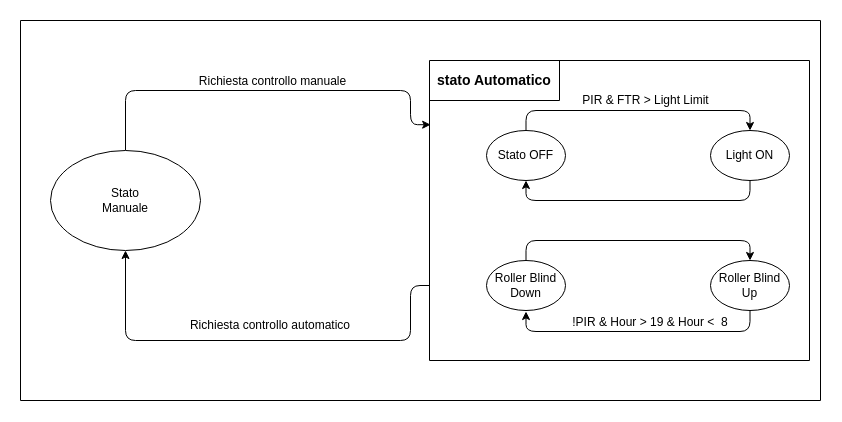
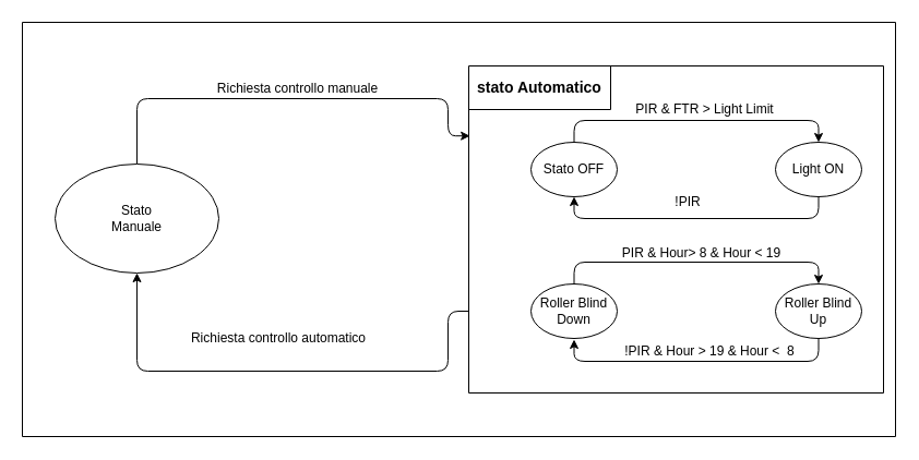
  <mxCell id="0" />
  <mxCell id="1" parent="0" />
  <mxCell id="2" value="" style="swimlane;startSize=0;" vertex="1" parent="1"><mxGeometry x="20" y="20" width="800" height="380" as="geometry" /></mxCell>
  <mxCell id="3" style="edgeStyle=orthogonalEdgeStyle;orthogonalLoop=1;jettySize=auto;html=1;exitX=0.5;exitY=0;exitDx=0;exitDy=0;entryX=0.003;entryY=0.285;entryDx=0;entryDy=0;entryPerimeter=0;strokeColor=none;curved=1;" edge="1" parent="2" source="7" target="9"><mxGeometry relative="1" as="geometry"><Array as="points"><mxPoint x="105" y="100" /><mxPoint x="410" y="100" /></Array></mxGeometry></mxCell>
  <mxCell id="4" style="edgeStyle=orthogonalEdgeStyle;orthogonalLoop=1;jettySize=auto;html=1;entryX=0;entryY=0.25;entryDx=0;entryDy=0;exitX=0.5;exitY=0;exitDx=0;exitDy=0;strokeColor=none;rounded=1;" edge="1" parent="2" source="7" target="9"><mxGeometry relative="1" as="geometry"><Array as="points"><mxPoint x="105" y="100" /><mxPoint x="310" y="100" /><mxPoint x="310" y="110" /></Array></mxGeometry></mxCell>
  <mxCell id="5" style="edgeStyle=orthogonalEdgeStyle;rounded=1;orthogonalLoop=1;jettySize=auto;html=1;entryX=0.003;entryY=0.214;entryDx=0;entryDy=0;entryPerimeter=0;" edge="1" parent="2" source="7" target="9"><mxGeometry relative="1" as="geometry"><Array as="points"><mxPoint x="105" y="70" /><mxPoint x="390" y="70" /><mxPoint x="390" y="104" /></Array></mxGeometry></mxCell>
  <mxCell id="6" value="&lt;font style=&quot;font-size: 12px;&quot;&gt;Richiesta controllo manuale&lt;/font&gt;" style="edgeLabel;html=1;align=center;verticalAlign=middle;resizable=0;points=[];" vertex="1" connectable="0" parent="5"><mxGeometry x="0.589" y="-4" relative="1" as="geometry"><mxPoint x="-111" y="-14" as="offset" /></mxGeometry></mxCell>
  <mxCell id="7" value="&lt;div&gt;Stato &lt;br&gt;&lt;/div&gt;&lt;div&gt;Manuale&lt;br&gt;&lt;/div&gt;" style="ellipse;whiteSpace=wrap;html=1;" vertex="1" parent="2"><mxGeometry x="30" y="130" width="150" height="100" as="geometry" /></mxCell>
  <mxCell id="8" style="edgeStyle=orthogonalEdgeStyle;rounded=1;orthogonalLoop=1;jettySize=auto;html=1;exitX=0;exitY=0.75;exitDx=0;exitDy=0;entryX=0.5;entryY=1;entryDx=0;entryDy=0;" edge="1" parent="2" source="9" target="7"><mxGeometry relative="1" as="geometry"><Array as="points"><mxPoint x="390" y="265" /><mxPoint x="390" y="320" /><mxPoint x="105" y="320" /></Array></mxGeometry></mxCell>
  <mxCell id="9" value="" style="swimlane;startSize=0;" vertex="1" parent="2"><mxGeometry x="409" y="40" width="380" height="300" as="geometry" /></mxCell>
  <mxCell id="10" value="&lt;b&gt;&lt;font style=&quot;font-size: 14px;&quot;&gt;stato Automatico&lt;/font&gt;&lt;/b&gt;" style="text;html=1;strokeColor=none;fillColor=none;align=center;verticalAlign=middle;whiteSpace=wrap;rounded=0;" vertex="1" parent="9"><mxGeometry width="130" height="40" as="geometry" /></mxCell>
  <mxCell id="11" value="" style="endArrow=none;html=1;rounded=0;exitX=0;exitY=1;exitDx=0;exitDy=0;" edge="1" parent="9" source="10"><mxGeometry width="50" height="50" relative="1" as="geometry"><mxPoint x="80" y="130" as="sourcePoint" /><mxPoint x="130" y="40" as="targetPoint" /></mxGeometry></mxCell>
  <mxCell id="12" value="" style="endArrow=none;html=1;rounded=0;" edge="1" parent="9" target="10"><mxGeometry width="50" height="50" relative="1" as="geometry"><mxPoint x="130" y="40" as="sourcePoint" /><mxPoint x="190" y="100" as="targetPoint" /></mxGeometry></mxCell>
  <mxCell id="13" value="" style="endArrow=none;html=1;rounded=0;exitX=1;exitY=1;exitDx=0;exitDy=0;entryX=1;entryY=0;entryDx=0;entryDy=0;" edge="1" parent="9" source="10" target="10"><mxGeometry width="50" height="50" relative="1" as="geometry"><mxPoint x="170" y="180" as="sourcePoint" /><mxPoint x="220" y="130" as="targetPoint" /></mxGeometry></mxCell>
  <mxCell id="14" style="edgeStyle=orthogonalEdgeStyle;rounded=1;orthogonalLoop=1;jettySize=auto;html=1;entryX=0.5;entryY=0;entryDx=0;entryDy=0;" edge="1" parent="9" source="15" target="18"><mxGeometry relative="1" as="geometry"><Array as="points"><mxPoint x="97" y="50" /><mxPoint x="321" y="50" /><mxPoint x="321" y="70" /></Array></mxGeometry></mxCell>
  <mxCell id="15" value="Stato OFF" style="ellipse;whiteSpace=wrap;html=1;" vertex="1" parent="9"><mxGeometry x="57" y="70" width="79" height="50" as="geometry" /></mxCell>
  <mxCell id="16" style="edgeStyle=orthogonalEdgeStyle;rounded=1;orthogonalLoop=1;jettySize=auto;html=1;entryX=0.5;entryY=1;entryDx=0;entryDy=0;strokeColor=none;" edge="1" parent="9" source="18" target="15"><mxGeometry relative="1" as="geometry"><Array as="points"><mxPoint x="297" y="140" /><mxPoint x="97" y="140" /></Array></mxGeometry></mxCell>
  <mxCell id="17" style="edgeStyle=orthogonalEdgeStyle;rounded=1;orthogonalLoop=1;jettySize=auto;html=1;entryX=0.5;entryY=1;entryDx=0;entryDy=0;exitX=0.5;exitY=1;exitDx=0;exitDy=0;" edge="1" parent="9" source="18" target="15"><mxGeometry relative="1" as="geometry"><Array as="points"><mxPoint x="321" y="140" /><mxPoint x="97" y="140" /></Array></mxGeometry></mxCell>
  <mxCell id="18" value="Light ON" style="ellipse;whiteSpace=wrap;html=1;" vertex="1" parent="9"><mxGeometry x="281" y="70" width="79" height="50" as="geometry" /></mxCell>
  <mxCell id="19" style="edgeStyle=orthogonalEdgeStyle;rounded=1;orthogonalLoop=1;jettySize=auto;html=1;entryX=0.5;entryY=0;entryDx=0;entryDy=0;strokeColor=none;" edge="1" parent="9" target="23"><mxGeometry relative="1" as="geometry"><mxPoint x="96.5" y="201" as="sourcePoint" /><Array as="points"><mxPoint x="97" y="181" /><mxPoint x="297" y="181" /></Array></mxGeometry></mxCell>
  <mxCell id="20" style="edgeStyle=orthogonalEdgeStyle;rounded=1;orthogonalLoop=1;jettySize=auto;html=1;entryX=0.5;entryY=0;entryDx=0;entryDy=0;" edge="1" parent="9" target="23"><mxGeometry relative="1" as="geometry"><mxPoint x="96.5" y="201" as="sourcePoint" /><Array as="points"><mxPoint x="97" y="180" /><mxPoint x="321" y="180" /><mxPoint x="321" y="200" /></Array></mxGeometry></mxCell>
  <mxCell id="21" value="&lt;div&gt;Roller Blind &lt;br&gt;&lt;/div&gt;&lt;div&gt;Down&lt;br&gt;&lt;/div&gt;" style="ellipse;whiteSpace=wrap;html=1;" vertex="1" parent="9"><mxGeometry x="57" y="200" width="79" height="50" as="geometry" /></mxCell>
  <mxCell id="22" style="edgeStyle=orthogonalEdgeStyle;rounded=1;orthogonalLoop=1;jettySize=auto;html=1;entryX=0.5;entryY=1;entryDx=0;entryDy=0;exitX=0.5;exitY=1;exitDx=0;exitDy=0;" edge="1" parent="9" source="23"><mxGeometry relative="1" as="geometry"><mxPoint x="96.5" y="251" as="targetPoint" /><Array as="points"><mxPoint x="321" y="271" /><mxPoint x="97" y="271" /></Array></mxGeometry></mxCell>
  <mxCell id="23" value="Roller Blind &lt;br&gt;Up" style="ellipse;whiteSpace=wrap;html=1;" vertex="1" parent="9"><mxGeometry x="281" y="200" width="79" height="50" as="geometry" /></mxCell>
  <mxCell id="24" value="PIR &amp;amp; FTR &amp;gt; Light Limit" style="text;html=1;align=center;verticalAlign=middle;resizable=0;points=[];autosize=1;strokeColor=none;fillColor=none;" vertex="1" parent="9"><mxGeometry x="141" y="25" width="150" height="30" as="geometry" /></mxCell>
+ <mxCell id="25" value="!PIR" style="text;html=1;strokeColor=none;fillColor=none;align=center;verticalAlign=middle;whiteSpace=wrap;rounded=0;" vertex="1" parent="9"><mxGeometry x="171" y="110" width="60" height="30" as="geometry" /></mxCell>
+ <mxCell id="26" value="PIR &amp;amp; Hour&amp;gt; 8 &amp;amp; Hour &amp;lt; 19 " style="text;html=1;strokeColor=none;fillColor=none;align=center;verticalAlign=middle;whiteSpace=wrap;rounded=0;" vertex="1" parent="9"><mxGeometry x="123.5" y="157" width="179" height="30" as="geometry" /></mxCell>
  <mxCell id="27" value="!PIR &amp;amp; Hour &amp;gt; 19 &amp;amp; Hour &amp;lt;&amp;nbsp; 8" style="text;html=1;strokeColor=none;fillColor=none;align=center;verticalAlign=middle;whiteSpace=wrap;rounded=0;" vertex="1" parent="9"><mxGeometry x="122.5" y="247" width="196" height="30" as="geometry" /></mxCell>
- <mxCell id="28" value="Richiesta controllo automatico" style="text;html=1;strokeColor=none;fillColor=none;align=center;verticalAlign=middle;whiteSpace=wrap;rounded=0;" vertex="1" parent="2"><mxGeometry x="160" y="290" width="180" height="30" as="geometry" /></mxCell>
+ <mxCell id="28" value="Richiesta controllo automatico" style="text;html=1;strokeColor=none;fillColor=none;align=center;verticalAlign=middle;whiteSpace=wrap;rounded=0;" vertex="1" parent="2"><mxGeometry x="145" y="275" width="180" height="30" as="geometry" /></mxCell>
